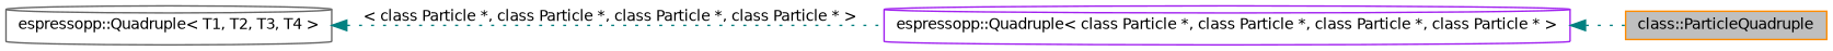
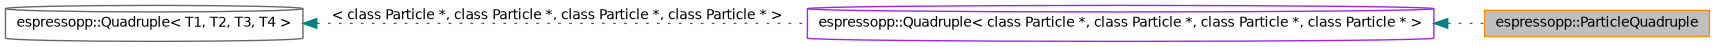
  digraph {
    rankdir=LR
    node [fillcolor=white fontname=Helvetica fontsize=10 shape=cylinder style=filled]
    edge [color=teal dir=back fontname=Helvetica fontsize=10 labelfontname=Helvetica labelfontsize=10 style=dotted]
-   n1 [color=darkorange fillcolor=grey75 fontcolor=black height=0.2 label="class::ParticleQuadruple" shape=box width=0.4]
+   n1 [color=darkorange fillcolor=grey75 fontcolor=black height=0.2 label="espressopp::ParticleQuadruple" shape=box width=0.4]
    n2 [color=purple height=0.2 label="espressopp::Quadruple\< class Particle *, class Particle *, class Particle *, class Particle * \>" width=0.4]
    n3 [color=gray40 height=0.2 label="espressopp::Quadruple\< T1, T2, T3, T4 \>" width=0.4]
    n2 -> n1
    n3 -> n2 [label=" \< class Particle *, class Particle *, class Particle *, class Particle * \>"]
  }
